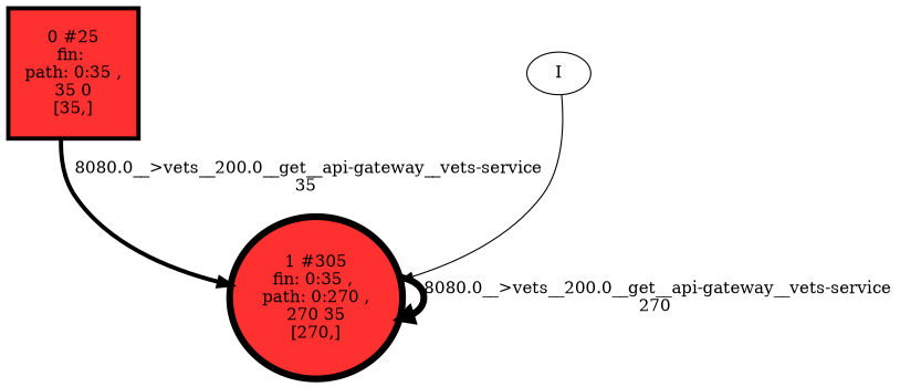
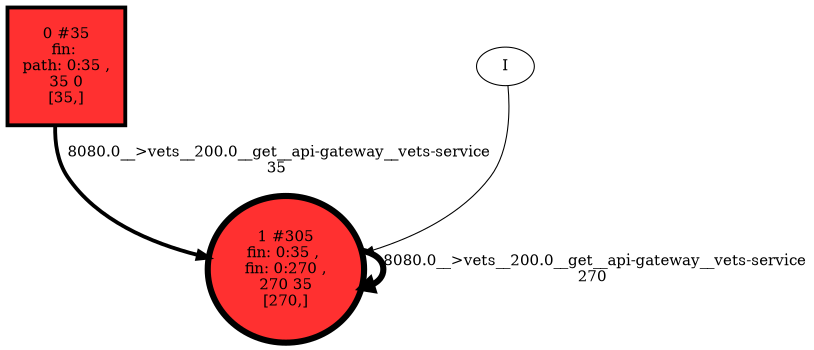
  digraph {
    node [fillcolor=firebrick1 style=filled]
-   n1 [height=1.52247 label="0 #25\nfin: \n path: 0:35 , \n35 0\n[35,]" penwidth=3.58352 shape=box width=1.52247]
-   n2 [height=1.90562 label="1 #305\nfin: 0:35 , \n path: 0:270 , \n270 35\n[270,]" penwidth=5.72359 width=1.90562]
+   n1 [height=1.52247 label="0 #35\nfin: \n path: 0:35 , \n35 0\n[35,]" penwidth=3.58352 shape=box width=1.52247]
+   n2 [height=1.90562 label="1 #305\nfin: 0:35 , \n fin: 0:270 , \n270 35\n[270,]" penwidth=5.72359 width=1.90562]
    I [fillcolor="" style=""]
    n1 -> n2 [label="8080.0__>vets__200.0__get__api-gateway__vets-service\n35 " penwidth=3.58352]
    n2 -> n2 [label="8080.0__>vets__200.0__get__api-gateway__vets-service\n270 " penwidth=5.72359]
    I -> n2
  }
